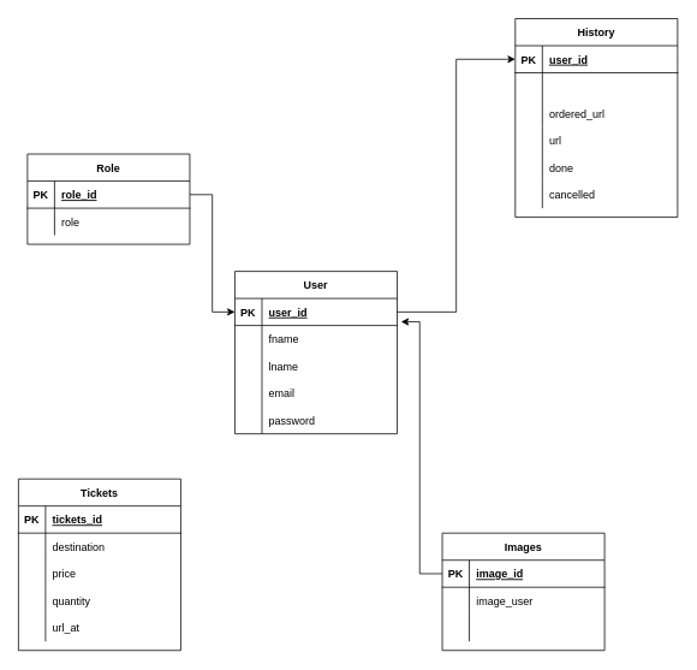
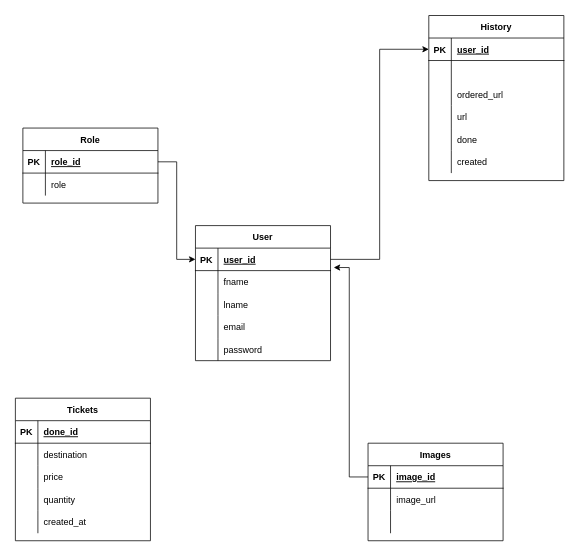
  <mxCell id="0" />
  <mxCell id="1" parent="0" />
  <mxCell id="2" value="User" style="shape=table;startSize=30;container=1;collapsible=1;childLayout=tableLayout;fixedRows=1;rowLines=0;fontStyle=1;align=center;resizeLast=1;" parent="1" vertex="1"><mxGeometry x="260" y="300" width="180" height="180" as="geometry"><mxRectangle x="320" y="60" width="70" height="30" as="alternateBounds" /></mxGeometry></mxCell>
  <mxCell id="3" value="" style="shape=tableRow;horizontal=0;startSize=0;swimlaneHead=0;swimlaneBody=0;fillColor=none;collapsible=0;dropTarget=0;points=[[0,0.5],[1,0.5]];portConstraint=eastwest;top=0;left=0;right=0;bottom=1;" parent="2" vertex="1"><mxGeometry y="30" width="180" height="30" as="geometry" /></mxCell>
  <mxCell id="4" value="PK" style="shape=partialRectangle;connectable=0;fillColor=none;top=0;left=0;bottom=0;right=0;fontStyle=1;overflow=hidden;" parent="3" vertex="1"><mxGeometry width="30" height="30" as="geometry"><mxRectangle width="30" height="30" as="alternateBounds" /></mxGeometry></mxCell>
  <mxCell id="5" value="user_id" style="shape=partialRectangle;connectable=0;fillColor=none;top=0;left=0;bottom=0;right=0;align=left;spacingLeft=6;fontStyle=5;overflow=hidden;" parent="3" vertex="1"><mxGeometry x="30" width="150" height="30" as="geometry"><mxRectangle width="150" height="30" as="alternateBounds" /></mxGeometry></mxCell>
  <mxCell id="6" value="" style="shape=tableRow;horizontal=0;startSize=0;swimlaneHead=0;swimlaneBody=0;fillColor=none;collapsible=0;dropTarget=0;points=[[0,0.5],[1,0.5]];portConstraint=eastwest;top=0;left=0;right=0;bottom=0;" parent="2" vertex="1"><mxGeometry y="60" width="180" height="30" as="geometry" /></mxCell>
  <mxCell id="7" value="" style="shape=partialRectangle;connectable=0;fillColor=none;top=0;left=0;bottom=0;right=0;editable=1;overflow=hidden;" parent="6" vertex="1"><mxGeometry width="30" height="30" as="geometry"><mxRectangle width="30" height="30" as="alternateBounds" /></mxGeometry></mxCell>
  <mxCell id="8" value="fname  " style="shape=partialRectangle;connectable=0;fillColor=none;top=0;left=0;bottom=0;right=0;align=left;spacingLeft=6;overflow=hidden;" parent="6" vertex="1"><mxGeometry x="30" width="150" height="30" as="geometry"><mxRectangle width="150" height="30" as="alternateBounds" /></mxGeometry></mxCell>
  <mxCell id="9" value="" style="shape=tableRow;horizontal=0;startSize=0;swimlaneHead=0;swimlaneBody=0;fillColor=none;collapsible=0;dropTarget=0;points=[[0,0.5],[1,0.5]];portConstraint=eastwest;top=0;left=0;right=0;bottom=0;" parent="2" vertex="1"><mxGeometry y="90" width="180" height="30" as="geometry" /></mxCell>
  <mxCell id="10" value="" style="shape=partialRectangle;connectable=0;fillColor=none;top=0;left=0;bottom=0;right=0;editable=1;overflow=hidden;" parent="9" vertex="1"><mxGeometry width="30" height="30" as="geometry"><mxRectangle width="30" height="30" as="alternateBounds" /></mxGeometry></mxCell>
  <mxCell id="11" value="lname" style="shape=partialRectangle;connectable=0;fillColor=none;top=0;left=0;bottom=0;right=0;align=left;spacingLeft=6;overflow=hidden;" parent="9" vertex="1"><mxGeometry x="30" width="150" height="30" as="geometry"><mxRectangle width="150" height="30" as="alternateBounds" /></mxGeometry></mxCell>
  <mxCell id="12" value="" style="shape=tableRow;horizontal=0;startSize=0;swimlaneHead=0;swimlaneBody=0;fillColor=none;collapsible=0;dropTarget=0;points=[[0,0.5],[1,0.5]];portConstraint=eastwest;top=0;left=0;right=0;bottom=0;" parent="2" vertex="1"><mxGeometry y="120" width="180" height="30" as="geometry" /></mxCell>
  <mxCell id="13" value="" style="shape=partialRectangle;connectable=0;fillColor=none;top=0;left=0;bottom=0;right=0;editable=1;overflow=hidden;" parent="12" vertex="1"><mxGeometry width="30" height="30" as="geometry"><mxRectangle width="30" height="30" as="alternateBounds" /></mxGeometry></mxCell>
  <mxCell id="14" value="email" style="shape=partialRectangle;connectable=0;fillColor=none;top=0;left=0;bottom=0;right=0;align=left;spacingLeft=6;overflow=hidden;" parent="12" vertex="1"><mxGeometry x="30" width="150" height="30" as="geometry"><mxRectangle width="150" height="30" as="alternateBounds" /></mxGeometry></mxCell>
  <mxCell id="15" style="shape=tableRow;horizontal=0;startSize=0;swimlaneHead=0;swimlaneBody=0;fillColor=none;collapsible=0;dropTarget=0;points=[[0,0.5],[1,0.5]];portConstraint=eastwest;top=0;left=0;right=0;bottom=0;" parent="2" vertex="1"><mxGeometry y="150" width="180" height="30" as="geometry" /></mxCell>
  <mxCell id="16" style="shape=partialRectangle;connectable=0;fillColor=none;top=0;left=0;bottom=0;right=0;editable=1;overflow=hidden;" parent="15" vertex="1"><mxGeometry width="30" height="30" as="geometry"><mxRectangle width="30" height="30" as="alternateBounds" /></mxGeometry></mxCell>
  <mxCell id="17" value="password" style="shape=partialRectangle;connectable=0;fillColor=none;top=0;left=0;bottom=0;right=0;align=left;spacingLeft=6;overflow=hidden;" parent="15" vertex="1"><mxGeometry x="30" width="150" height="30" as="geometry"><mxRectangle width="150" height="30" as="alternateBounds" /></mxGeometry></mxCell>
  <mxCell id="18" value="Images" style="shape=table;startSize=30;container=1;collapsible=1;childLayout=tableLayout;fixedRows=1;rowLines=0;fontStyle=1;align=center;resizeLast=1;" parent="1" vertex="1"><mxGeometry x="490" y="590" width="180" height="130" as="geometry" /></mxCell>
  <mxCell id="19" value="" style="shape=tableRow;horizontal=0;startSize=0;swimlaneHead=0;swimlaneBody=0;fillColor=none;collapsible=0;dropTarget=0;points=[[0,0.5],[1,0.5]];portConstraint=eastwest;top=0;left=0;right=0;bottom=1;" parent="18" vertex="1"><mxGeometry y="30" width="180" height="30" as="geometry" /></mxCell>
  <mxCell id="20" value="PK" style="shape=partialRectangle;connectable=0;fillColor=none;top=0;left=0;bottom=0;right=0;fontStyle=1;overflow=hidden;" parent="19" vertex="1"><mxGeometry width="30" height="30" as="geometry"><mxRectangle width="30" height="30" as="alternateBounds" /></mxGeometry></mxCell>
  <mxCell id="21" value="image_id" style="shape=partialRectangle;connectable=0;fillColor=none;top=0;left=0;bottom=0;right=0;align=left;spacingLeft=6;fontStyle=5;overflow=hidden;" parent="19" vertex="1"><mxGeometry x="30" width="150" height="30" as="geometry"><mxRectangle width="150" height="30" as="alternateBounds" /></mxGeometry></mxCell>
  <mxCell id="22" value="" style="shape=tableRow;horizontal=0;startSize=0;swimlaneHead=0;swimlaneBody=0;fillColor=none;collapsible=0;dropTarget=0;points=[[0,0.5],[1,0.5]];portConstraint=eastwest;top=0;left=0;right=0;bottom=0;" parent="18" vertex="1"><mxGeometry y="60" width="180" height="30" as="geometry" /></mxCell>
  <mxCell id="23" value="" style="shape=partialRectangle;connectable=0;fillColor=none;top=0;left=0;bottom=0;right=0;editable=1;overflow=hidden;" parent="22" vertex="1"><mxGeometry width="30" height="30" as="geometry"><mxRectangle width="30" height="30" as="alternateBounds" /></mxGeometry></mxCell>
- <mxCell id="24" value="image_user  " style="shape=partialRectangle;connectable=0;fillColor=none;top=0;left=0;bottom=0;right=0;align=left;spacingLeft=6;overflow=hidden;" parent="22" vertex="1"><mxGeometry x="30" width="150" height="30" as="geometry"><mxRectangle width="150" height="30" as="alternateBounds" /></mxGeometry></mxCell>
+ <mxCell id="24" value="image_url  " style="shape=partialRectangle;connectable=0;fillColor=none;top=0;left=0;bottom=0;right=0;align=left;spacingLeft=6;overflow=hidden;" parent="22" vertex="1"><mxGeometry x="30" width="150" height="30" as="geometry"><mxRectangle width="150" height="30" as="alternateBounds" /></mxGeometry></mxCell>
  <mxCell id="25" value="" style="shape=tableRow;horizontal=0;startSize=0;swimlaneHead=0;swimlaneBody=0;fillColor=none;collapsible=0;dropTarget=0;points=[[0,0.5],[1,0.5]];portConstraint=eastwest;top=0;left=0;right=0;bottom=0;" parent="18" vertex="1"><mxGeometry y="90" width="180" height="30" as="geometry" /></mxCell>
  <mxCell id="26" value="" style="shape=partialRectangle;connectable=0;fillColor=none;top=0;left=0;bottom=0;right=0;editable=1;overflow=hidden;" parent="25" vertex="1"><mxGeometry width="30" height="30" as="geometry"><mxRectangle width="30" height="30" as="alternateBounds" /></mxGeometry></mxCell>
  <mxCell id="27" value="" style="shape=partialRectangle;connectable=0;fillColor=none;top=0;left=0;bottom=0;right=0;align=left;spacingLeft=6;overflow=hidden;" parent="25" vertex="1"><mxGeometry x="30" width="150" height="30" as="geometry"><mxRectangle width="150" height="30" as="alternateBounds" /></mxGeometry></mxCell>
  <mxCell id="28" value="Role" style="shape=table;startSize=30;container=1;collapsible=1;childLayout=tableLayout;fixedRows=1;rowLines=0;fontStyle=1;align=center;resizeLast=1;" parent="1" vertex="1"><mxGeometry x="30" y="170" width="180" height="100" as="geometry" /></mxCell>
  <mxCell id="29" value="" style="shape=tableRow;horizontal=0;startSize=0;swimlaneHead=0;swimlaneBody=0;fillColor=none;collapsible=0;dropTarget=0;points=[[0,0.5],[1,0.5]];portConstraint=eastwest;top=0;left=0;right=0;bottom=1;" parent="28" vertex="1"><mxGeometry y="30" width="180" height="30" as="geometry" /></mxCell>
  <mxCell id="30" value="PK" style="shape=partialRectangle;connectable=0;fillColor=none;top=0;left=0;bottom=0;right=0;fontStyle=1;overflow=hidden;" parent="29" vertex="1"><mxGeometry width="30" height="30" as="geometry"><mxRectangle width="30" height="30" as="alternateBounds" /></mxGeometry></mxCell>
  <mxCell id="31" value="role_id" style="shape=partialRectangle;connectable=0;fillColor=none;top=0;left=0;bottom=0;right=0;align=left;spacingLeft=6;fontStyle=5;overflow=hidden;" parent="29" vertex="1"><mxGeometry x="30" width="150" height="30" as="geometry"><mxRectangle width="150" height="30" as="alternateBounds" /></mxGeometry></mxCell>
  <mxCell id="32" value="" style="shape=tableRow;horizontal=0;startSize=0;swimlaneHead=0;swimlaneBody=0;fillColor=none;collapsible=0;dropTarget=0;points=[[0,0.5],[1,0.5]];portConstraint=eastwest;top=0;left=0;right=0;bottom=0;" parent="28" vertex="1"><mxGeometry y="60" width="180" height="30" as="geometry" /></mxCell>
  <mxCell id="33" value="" style="shape=partialRectangle;connectable=0;fillColor=none;top=0;left=0;bottom=0;right=0;editable=1;overflow=hidden;" parent="32" vertex="1"><mxGeometry width="30" height="30" as="geometry"><mxRectangle width="30" height="30" as="alternateBounds" /></mxGeometry></mxCell>
  <mxCell id="34" value="role" style="shape=partialRectangle;connectable=0;fillColor=none;top=0;left=0;bottom=0;right=0;align=left;spacingLeft=6;overflow=hidden;" parent="32" vertex="1"><mxGeometry x="30" width="150" height="30" as="geometry"><mxRectangle width="150" height="30" as="alternateBounds" /></mxGeometry></mxCell>
  <mxCell id="35" value="History" style="shape=table;startSize=30;container=1;collapsible=1;childLayout=tableLayout;fixedRows=1;rowLines=0;fontStyle=1;align=center;resizeLast=1;" parent="1" vertex="1"><mxGeometry x="571" y="20" width="180" height="220" as="geometry" /></mxCell>
  <mxCell id="36" value="" style="shape=tableRow;horizontal=0;startSize=0;swimlaneHead=0;swimlaneBody=0;fillColor=none;collapsible=0;dropTarget=0;points=[[0,0.5],[1,0.5]];portConstraint=eastwest;top=0;left=0;right=0;bottom=1;" parent="35" vertex="1"><mxGeometry y="30" width="180" height="30" as="geometry" /></mxCell>
  <mxCell id="37" value="PK" style="shape=partialRectangle;connectable=0;fillColor=none;top=0;left=0;bottom=0;right=0;fontStyle=1;overflow=hidden;" parent="36" vertex="1"><mxGeometry width="30" height="30" as="geometry"><mxRectangle width="30" height="30" as="alternateBounds" /></mxGeometry></mxCell>
  <mxCell id="38" value="user_id" style="shape=partialRectangle;connectable=0;fillColor=none;top=0;left=0;bottom=0;right=0;align=left;spacingLeft=6;fontStyle=5;overflow=hidden;" parent="36" vertex="1"><mxGeometry x="30" width="150" height="30" as="geometry"><mxRectangle width="150" height="30" as="alternateBounds" /></mxGeometry></mxCell>
  <mxCell id="39" value="" style="shape=tableRow;horizontal=0;startSize=0;swimlaneHead=0;swimlaneBody=0;fillColor=none;collapsible=0;dropTarget=0;points=[[0,0.5],[1,0.5]];portConstraint=eastwest;top=0;left=0;right=0;bottom=0;" parent="35" vertex="1"><mxGeometry y="60" width="180" height="30" as="geometry" /></mxCell>
  <mxCell id="40" value="" style="shape=partialRectangle;connectable=0;fillColor=none;top=0;left=0;bottom=0;right=0;editable=1;overflow=hidden;" parent="39" vertex="1"><mxGeometry width="30" height="30" as="geometry"><mxRectangle width="30" height="30" as="alternateBounds" /></mxGeometry></mxCell>
  <mxCell id="41" value="" style="shape=partialRectangle;connectable=0;fillColor=none;top=0;left=0;bottom=0;right=0;align=left;spacingLeft=6;overflow=hidden;" parent="39" vertex="1"><mxGeometry x="30" width="150" height="30" as="geometry"><mxRectangle width="150" height="30" as="alternateBounds" /></mxGeometry></mxCell>
  <mxCell id="42" value="" style="shape=tableRow;horizontal=0;startSize=0;swimlaneHead=0;swimlaneBody=0;fillColor=none;collapsible=0;dropTarget=0;points=[[0,0.5],[1,0.5]];portConstraint=eastwest;top=0;left=0;right=0;bottom=0;" parent="35" vertex="1"><mxGeometry y="90" width="180" height="30" as="geometry" /></mxCell>
  <mxCell id="43" value="" style="shape=partialRectangle;connectable=0;fillColor=none;top=0;left=0;bottom=0;right=0;editable=1;overflow=hidden;" parent="42" vertex="1"><mxGeometry width="30" height="30" as="geometry"><mxRectangle width="30" height="30" as="alternateBounds" /></mxGeometry></mxCell>
  <mxCell id="44" value="ordered_url" style="shape=partialRectangle;connectable=0;fillColor=none;top=0;left=0;bottom=0;right=0;align=left;spacingLeft=6;overflow=hidden;" parent="42" vertex="1"><mxGeometry x="30" width="150" height="30" as="geometry"><mxRectangle width="150" height="30" as="alternateBounds" /></mxGeometry></mxCell>
  <mxCell id="45" value="" style="shape=tableRow;horizontal=0;startSize=0;swimlaneHead=0;swimlaneBody=0;fillColor=none;collapsible=0;dropTarget=0;points=[[0,0.5],[1,0.5]];portConstraint=eastwest;top=0;left=0;right=0;bottom=0;" parent="35" vertex="1"><mxGeometry y="120" width="180" height="30" as="geometry" /></mxCell>
  <mxCell id="46" value="" style="shape=partialRectangle;connectable=0;fillColor=none;top=0;left=0;bottom=0;right=0;editable=1;overflow=hidden;" parent="45" vertex="1"><mxGeometry width="30" height="30" as="geometry"><mxRectangle width="30" height="30" as="alternateBounds" /></mxGeometry></mxCell>
  <mxCell id="47" value="url" style="shape=partialRectangle;connectable=0;fillColor=none;top=0;left=0;bottom=0;right=0;align=left;spacingLeft=6;overflow=hidden;" parent="45" vertex="1"><mxGeometry x="30" width="150" height="30" as="geometry"><mxRectangle width="150" height="30" as="alternateBounds" /></mxGeometry></mxCell>
  <mxCell id="48" style="shape=tableRow;horizontal=0;startSize=0;swimlaneHead=0;swimlaneBody=0;fillColor=none;collapsible=0;dropTarget=0;points=[[0,0.5],[1,0.5]];portConstraint=eastwest;top=0;left=0;right=0;bottom=0;" parent="35" vertex="1"><mxGeometry y="150" width="180" height="30" as="geometry" /></mxCell>
  <mxCell id="49" style="shape=partialRectangle;connectable=0;fillColor=none;top=0;left=0;bottom=0;right=0;editable=1;overflow=hidden;" parent="48" vertex="1"><mxGeometry width="30" height="30" as="geometry"><mxRectangle width="30" height="30" as="alternateBounds" /></mxGeometry></mxCell>
  <mxCell id="50" value="done" style="shape=partialRectangle;connectable=0;fillColor=none;top=0;left=0;bottom=0;right=0;align=left;spacingLeft=6;overflow=hidden;" parent="48" vertex="1"><mxGeometry x="30" width="150" height="30" as="geometry"><mxRectangle width="150" height="30" as="alternateBounds" /></mxGeometry></mxCell>
  <mxCell id="51" style="shape=tableRow;horizontal=0;startSize=0;swimlaneHead=0;swimlaneBody=0;fillColor=none;collapsible=0;dropTarget=0;points=[[0,0.5],[1,0.5]];portConstraint=eastwest;top=0;left=0;right=0;bottom=0;" parent="35" vertex="1"><mxGeometry y="180" width="180" height="30" as="geometry" /></mxCell>
  <mxCell id="52" style="shape=partialRectangle;connectable=0;fillColor=none;top=0;left=0;bottom=0;right=0;editable=1;overflow=hidden;" parent="51" vertex="1"><mxGeometry width="30" height="30" as="geometry"><mxRectangle width="30" height="30" as="alternateBounds" /></mxGeometry></mxCell>
- <mxCell id="53" value="cancelled" style="shape=partialRectangle;connectable=0;fillColor=none;top=0;left=0;bottom=0;right=0;align=left;spacingLeft=6;overflow=hidden;" parent="51" vertex="1"><mxGeometry x="30" width="150" height="30" as="geometry"><mxRectangle width="150" height="30" as="alternateBounds" /></mxGeometry></mxCell>
+ <mxCell id="53" value="created" style="shape=partialRectangle;connectable=0;fillColor=none;top=0;left=0;bottom=0;right=0;align=left;spacingLeft=6;overflow=hidden;" parent="51" vertex="1"><mxGeometry x="30" width="150" height="30" as="geometry"><mxRectangle width="150" height="30" as="alternateBounds" /></mxGeometry></mxCell>
  <mxCell id="54" value="Tickets" style="shape=table;startSize=30;container=1;collapsible=1;childLayout=tableLayout;fixedRows=1;rowLines=0;fontStyle=1;align=center;resizeLast=1;" parent="1" vertex="1"><mxGeometry x="20" y="530" width="180" height="190" as="geometry" /></mxCell>
  <mxCell id="55" value="" style="shape=tableRow;horizontal=0;startSize=0;swimlaneHead=0;swimlaneBody=0;fillColor=none;collapsible=0;dropTarget=0;points=[[0,0.5],[1,0.5]];portConstraint=eastwest;top=0;left=0;right=0;bottom=1;" parent="54" vertex="1"><mxGeometry y="30" width="180" height="30" as="geometry" /></mxCell>
  <mxCell id="56" value="PK" style="shape=partialRectangle;connectable=0;fillColor=none;top=0;left=0;bottom=0;right=0;fontStyle=1;overflow=hidden;" parent="55" vertex="1"><mxGeometry width="30" height="30" as="geometry"><mxRectangle width="30" height="30" as="alternateBounds" /></mxGeometry></mxCell>
- <mxCell id="57" value="tickets_id" style="shape=partialRectangle;connectable=0;fillColor=none;top=0;left=0;bottom=0;right=0;align=left;spacingLeft=6;fontStyle=5;overflow=hidden;" parent="55" vertex="1"><mxGeometry x="30" width="150" height="30" as="geometry"><mxRectangle width="150" height="30" as="alternateBounds" /></mxGeometry></mxCell>
+ <mxCell id="57" value="done_id" style="shape=partialRectangle;connectable=0;fillColor=none;top=0;left=0;bottom=0;right=0;align=left;spacingLeft=6;fontStyle=5;overflow=hidden;" parent="55" vertex="1"><mxGeometry x="30" width="150" height="30" as="geometry"><mxRectangle width="150" height="30" as="alternateBounds" /></mxGeometry></mxCell>
  <mxCell id="58" value="" style="shape=tableRow;horizontal=0;startSize=0;swimlaneHead=0;swimlaneBody=0;fillColor=none;collapsible=0;dropTarget=0;points=[[0,0.5],[1,0.5]];portConstraint=eastwest;top=0;left=0;right=0;bottom=0;" parent="54" vertex="1"><mxGeometry y="60" width="180" height="30" as="geometry" /></mxCell>
  <mxCell id="59" value="" style="shape=partialRectangle;connectable=0;fillColor=none;top=0;left=0;bottom=0;right=0;editable=1;overflow=hidden;" parent="58" vertex="1"><mxGeometry width="30" height="30" as="geometry"><mxRectangle width="30" height="30" as="alternateBounds" /></mxGeometry></mxCell>
  <mxCell id="60" value="destination" style="shape=partialRectangle;connectable=0;fillColor=none;top=0;left=0;bottom=0;right=0;align=left;spacingLeft=6;overflow=hidden;" parent="58" vertex="1"><mxGeometry x="30" width="150" height="30" as="geometry"><mxRectangle width="150" height="30" as="alternateBounds" /></mxGeometry></mxCell>
  <mxCell id="61" value="" style="shape=tableRow;horizontal=0;startSize=0;swimlaneHead=0;swimlaneBody=0;fillColor=none;collapsible=0;dropTarget=0;points=[[0,0.5],[1,0.5]];portConstraint=eastwest;top=0;left=0;right=0;bottom=0;" parent="54" vertex="1"><mxGeometry y="90" width="180" height="30" as="geometry" /></mxCell>
  <mxCell id="62" value="" style="shape=partialRectangle;connectable=0;fillColor=none;top=0;left=0;bottom=0;right=0;editable=1;overflow=hidden;" parent="61" vertex="1"><mxGeometry width="30" height="30" as="geometry"><mxRectangle width="30" height="30" as="alternateBounds" /></mxGeometry></mxCell>
  <mxCell id="63" value="price" style="shape=partialRectangle;connectable=0;fillColor=none;top=0;left=0;bottom=0;right=0;align=left;spacingLeft=6;overflow=hidden;" parent="61" vertex="1"><mxGeometry x="30" width="150" height="30" as="geometry"><mxRectangle width="150" height="30" as="alternateBounds" /></mxGeometry></mxCell>
  <mxCell id="64" value="" style="shape=tableRow;horizontal=0;startSize=0;swimlaneHead=0;swimlaneBody=0;fillColor=none;collapsible=0;dropTarget=0;points=[[0,0.5],[1,0.5]];portConstraint=eastwest;top=0;left=0;right=0;bottom=0;" parent="54" vertex="1"><mxGeometry y="120" width="180" height="30" as="geometry" /></mxCell>
  <mxCell id="65" value="" style="shape=partialRectangle;connectable=0;fillColor=none;top=0;left=0;bottom=0;right=0;editable=1;overflow=hidden;" parent="64" vertex="1"><mxGeometry width="30" height="30" as="geometry"><mxRectangle width="30" height="30" as="alternateBounds" /></mxGeometry></mxCell>
  <mxCell id="66" value="quantity" style="shape=partialRectangle;connectable=0;fillColor=none;top=0;left=0;bottom=0;right=0;align=left;spacingLeft=6;overflow=hidden;" parent="64" vertex="1"><mxGeometry x="30" width="150" height="30" as="geometry"><mxRectangle width="150" height="30" as="alternateBounds" /></mxGeometry></mxCell>
  <mxCell id="67" style="shape=tableRow;horizontal=0;startSize=0;swimlaneHead=0;swimlaneBody=0;fillColor=none;collapsible=0;dropTarget=0;points=[[0,0.5],[1,0.5]];portConstraint=eastwest;top=0;left=0;right=0;bottom=0;" parent="54" vertex="1"><mxGeometry y="150" width="180" height="30" as="geometry" /></mxCell>
  <mxCell id="68" style="shape=partialRectangle;connectable=0;fillColor=none;top=0;left=0;bottom=0;right=0;editable=1;overflow=hidden;" parent="67" vertex="1"><mxGeometry width="30" height="30" as="geometry"><mxRectangle width="30" height="30" as="alternateBounds" /></mxGeometry></mxCell>
- <mxCell id="69" value="url_at" style="shape=partialRectangle;connectable=0;fillColor=none;top=0;left=0;bottom=0;right=0;align=left;spacingLeft=6;overflow=hidden;" parent="67" vertex="1"><mxGeometry x="30" width="150" height="30" as="geometry"><mxRectangle width="150" height="30" as="alternateBounds" /></mxGeometry></mxCell>
+ <mxCell id="69" value="created_at" style="shape=partialRectangle;connectable=0;fillColor=none;top=0;left=0;bottom=0;right=0;align=left;spacingLeft=6;overflow=hidden;" parent="67" vertex="1"><mxGeometry x="30" width="150" height="30" as="geometry"><mxRectangle width="150" height="30" as="alternateBounds" /></mxGeometry></mxCell>
  <mxCell id="70" style="edgeStyle=orthogonalEdgeStyle;rounded=0;orthogonalLoop=1;jettySize=auto;html=1;entryX=0;entryY=0.5;entryDx=0;entryDy=0;" edge="1" parent="1" source="29" target="3"><mxGeometry relative="1" as="geometry" /></mxCell>
  <mxCell id="71" style="edgeStyle=orthogonalEdgeStyle;rounded=0;orthogonalLoop=1;jettySize=auto;html=1;entryX=0;entryY=0.5;entryDx=0;entryDy=0;" edge="1" parent="1" source="3" target="36"><mxGeometry relative="1" as="geometry" /></mxCell>
  <mxCell id="72" style="edgeStyle=orthogonalEdgeStyle;rounded=0;orthogonalLoop=1;jettySize=auto;html=1;entryX=1.024;entryY=-0.138;entryDx=0;entryDy=0;entryPerimeter=0;" edge="1" parent="1" source="19" target="6"><mxGeometry relative="1" as="geometry" /></mxCell>
